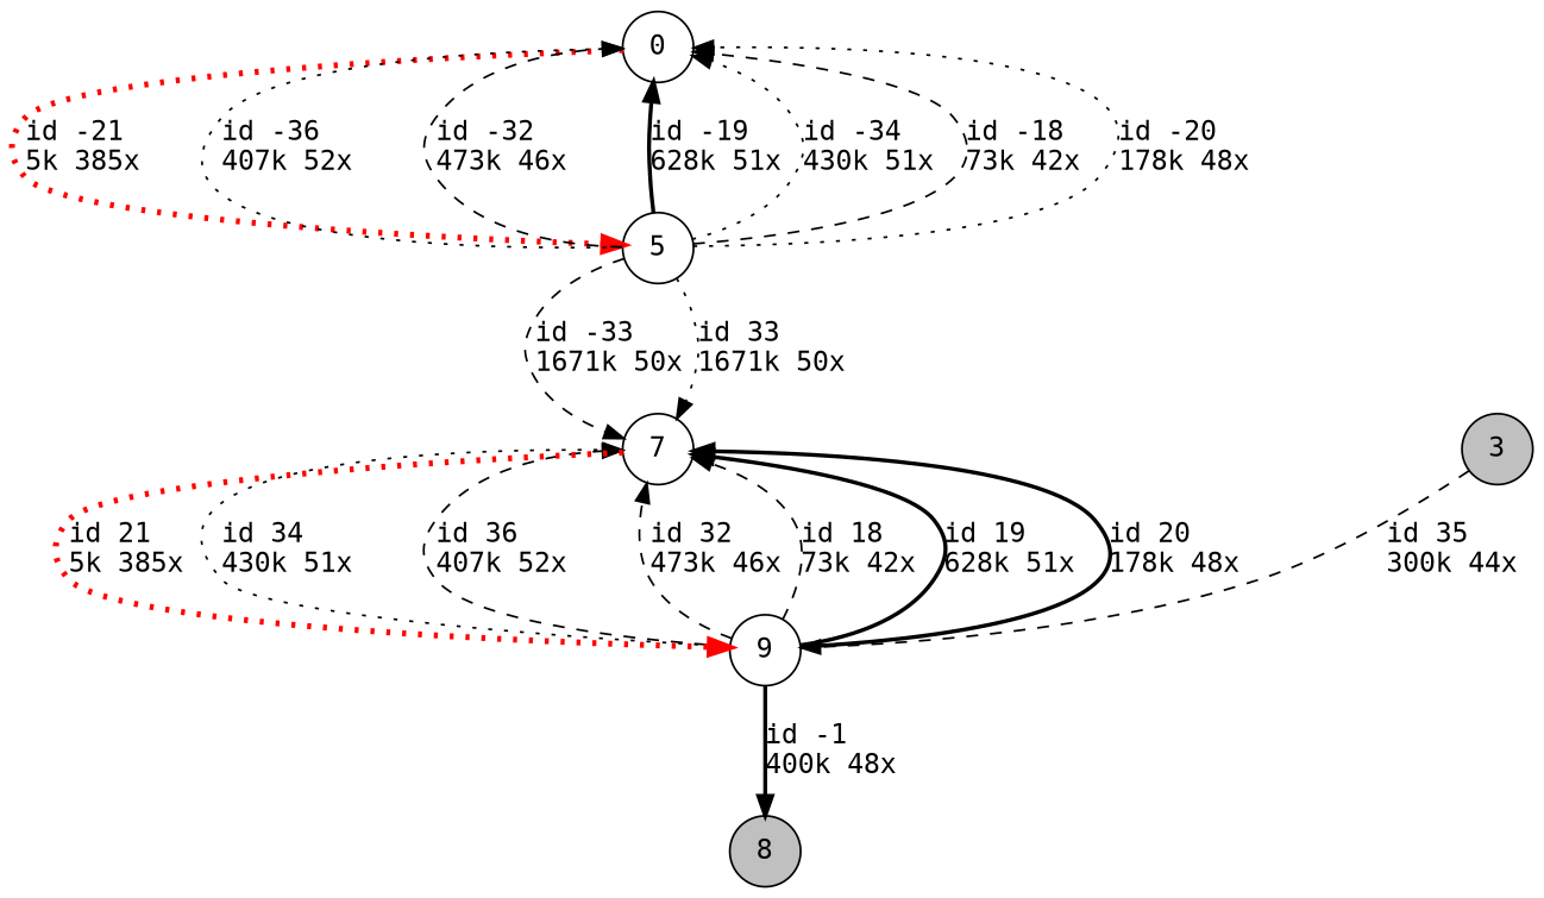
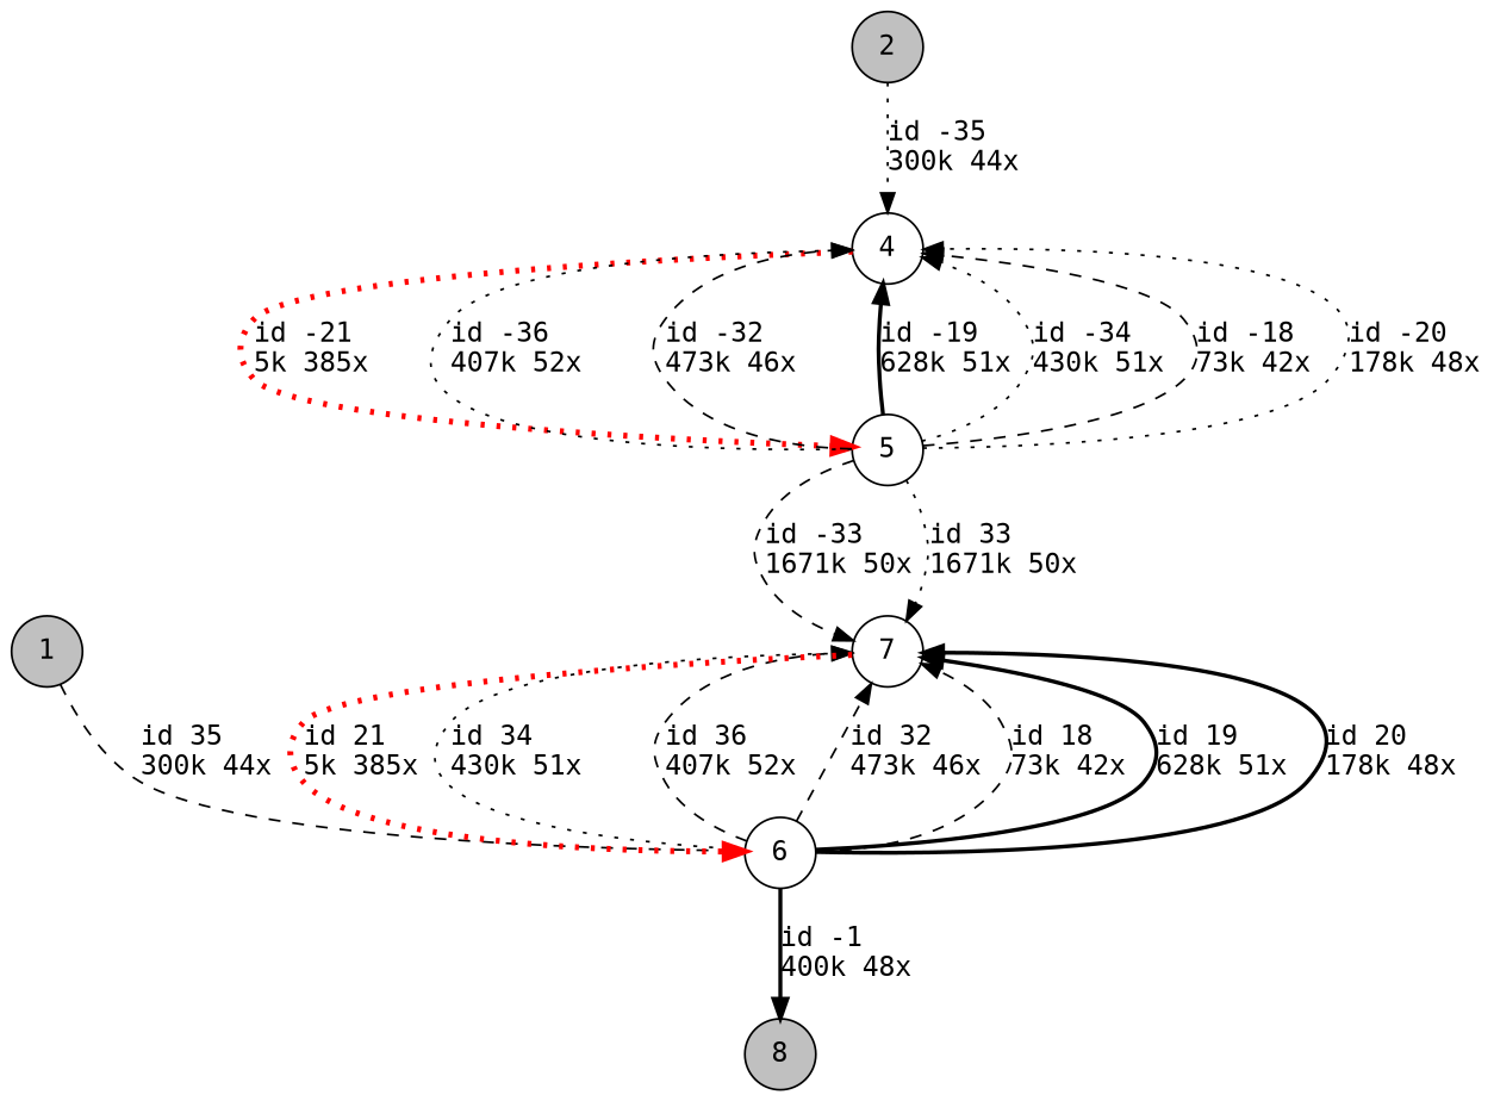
  digraph {
    fontname="DejaVu Sans Mono"
    nodesep=0.5
    node [fontname="DejaVu Sans Mono" shape=circle]
    edge [color=black fontname="DejaVu Sans Mono" style=dotted]
-   4 [height=0.3 label=0]
+   4 [height=0.3]
    5 [height=0.3]
    n3 [fillcolor=grey height=0.3 label=8 style=filled]
-   3 [fillcolor=grey height=0.3 style=filled]
-   6 [height=0.3 label=9]
+   2 [fillcolor=grey height=0.3 style=filled]
+   3 [fillcolor=grey height=0.3 style=filled label=1]
+   6 [height=0.3]
    7 [height=0.3]
    4 -> 5 [color=red label="id -21\l5k 385x" penwidth=3]
    5 -> 4 [label="id -36\l407k 52x"]
    5 -> 4 [label="id -32\l473k 46x" style=dashed]
    5 -> 4 [label="id -19\l628k 51x" style=bold]
    5 -> 4 [label="id -34\l430k 51x"]
    5 -> 4 [label="id -18\l73k 42x" style=dashed]
    5 -> 4 [label="id -20\l178k 48x"]
    5 -> 7 [label="id -33\l1671k 50x" style=dashed]
    5 -> 7 [label="id 33\l1671k 50x"]
+   2 -> 4 [label="id -35\l300k 44x"]
    3 -> 6 [label="id 35\l300k 44x" style=dashed]
    6 -> n3 [label="id -1\l400k 48x" style=bold]
    6 -> 7 [label="id 34\l430k 51x"]
    6 -> 7 [label="id 36\l407k 52x" style=dashed]
    6 -> 7 [label="id 32\l473k 46x" style=dashed]
    6 -> 7 [label="id 18\l73k 42x" style=dashed]
    6 -> 7 [label="id 19\l628k 51x" style=bold]
    6 -> 7 [label="id 20\l178k 48x" style=bold]
    7 -> 6 [color=red label="id 21\l5k 385x" penwidth=3]
  }
